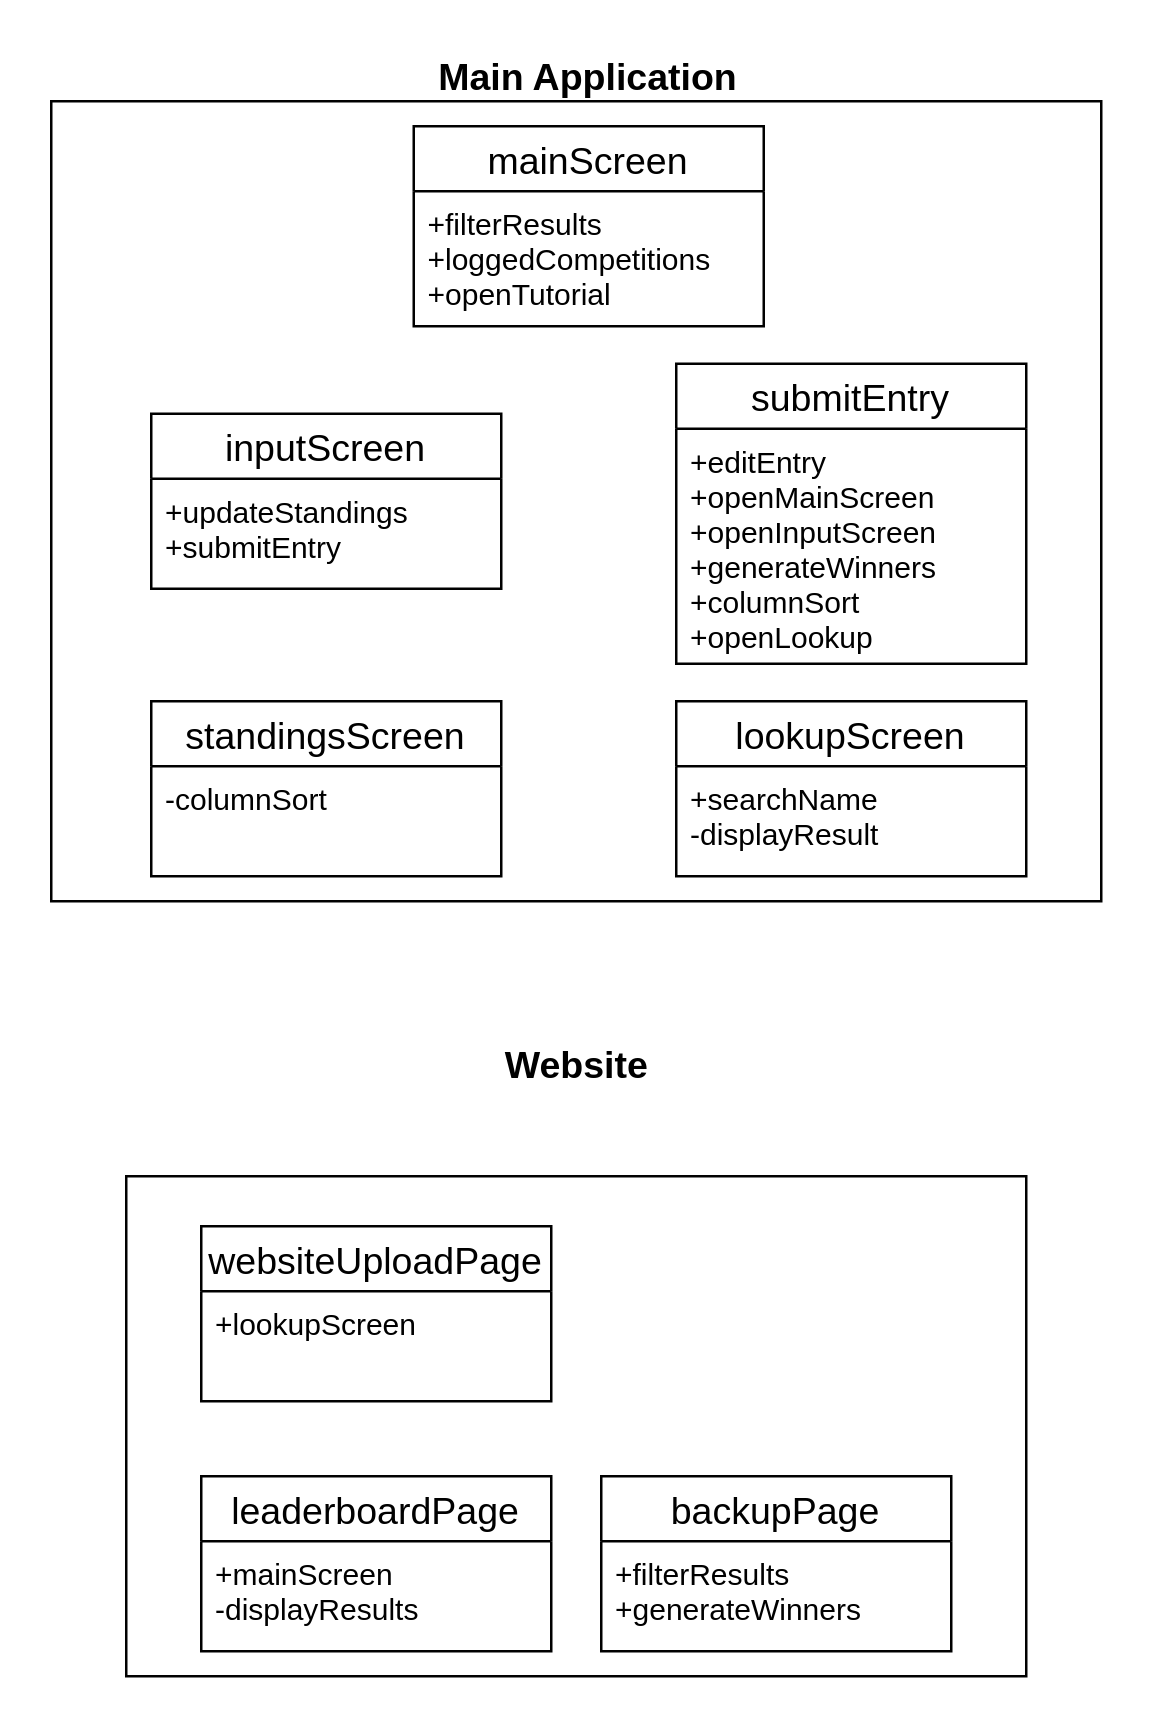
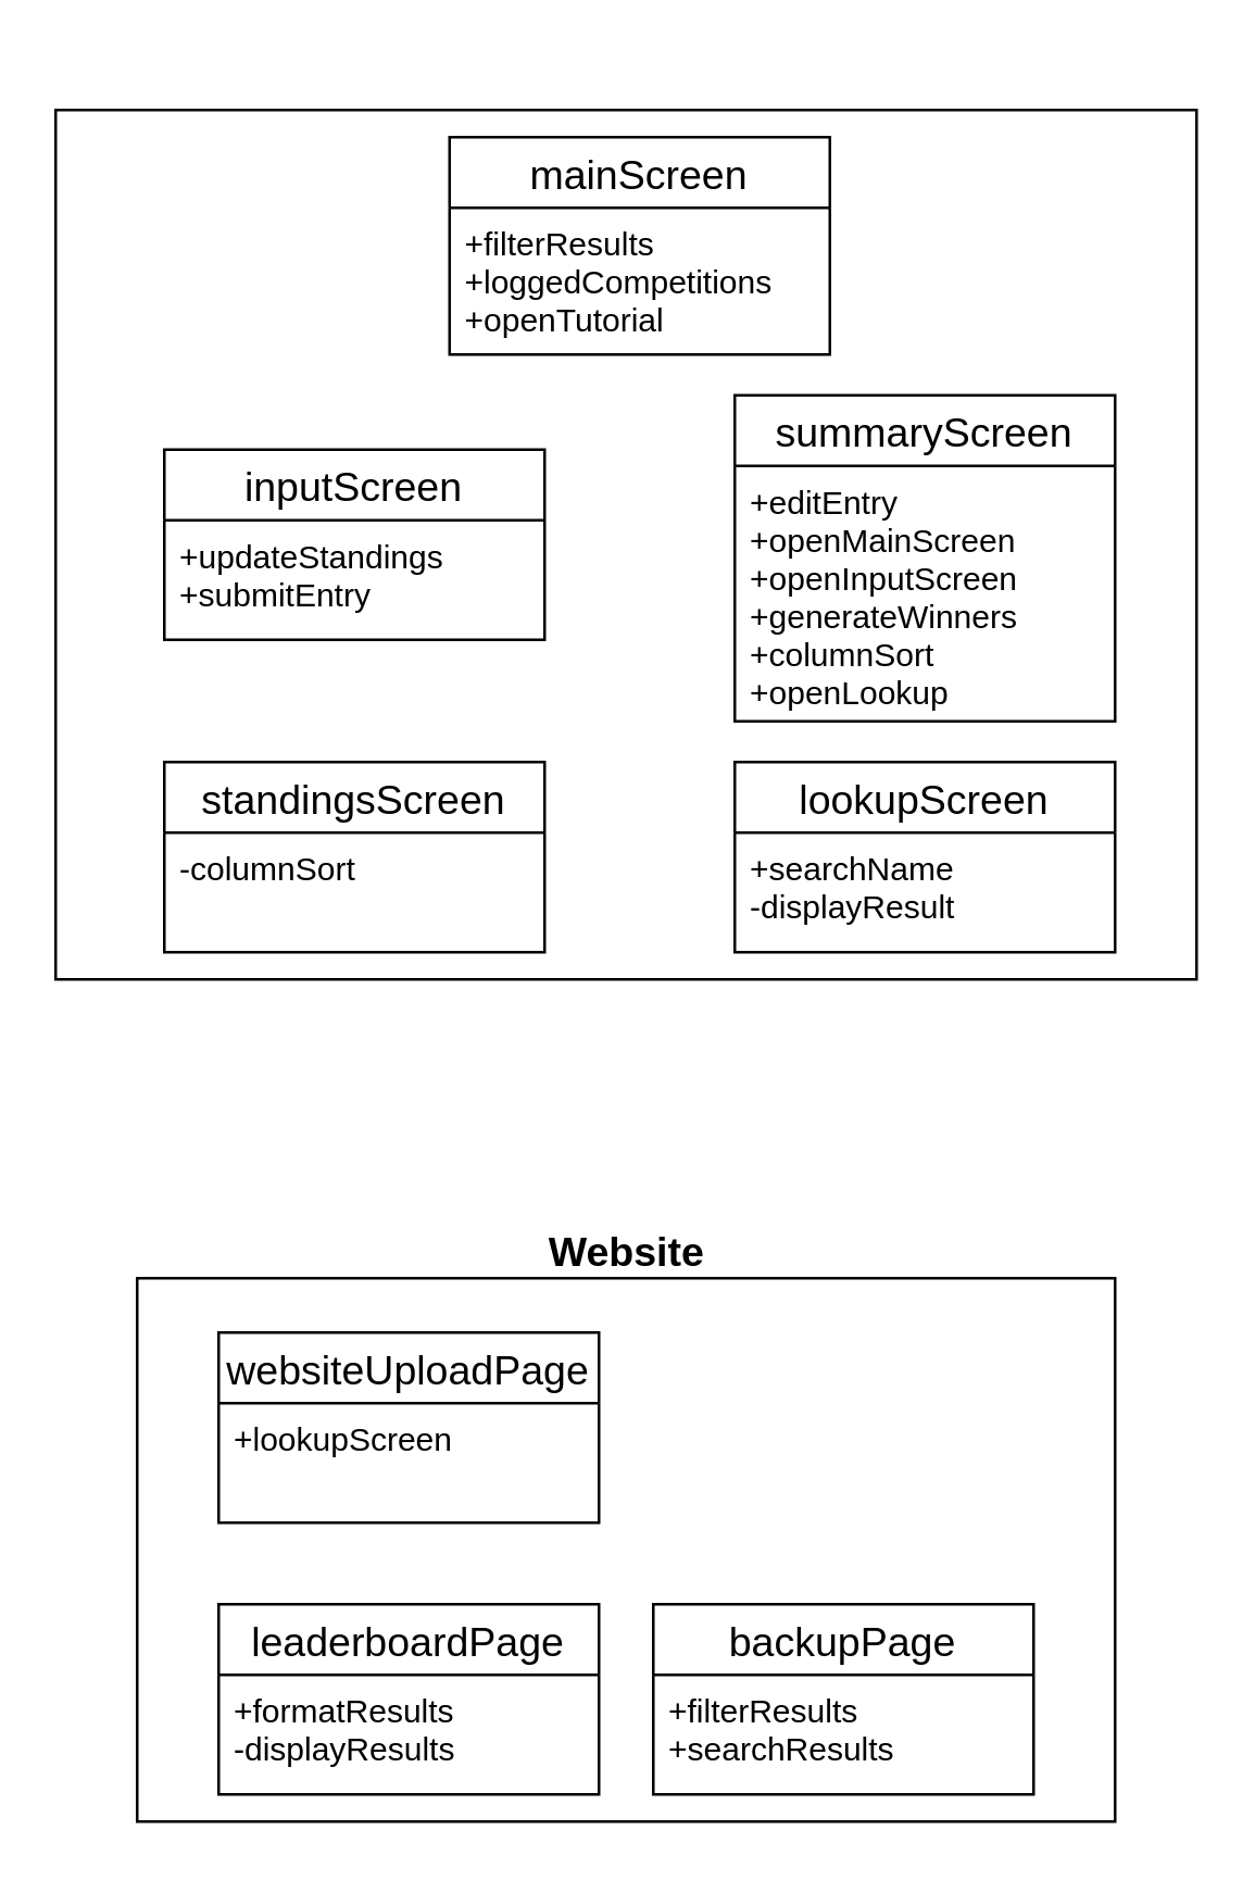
  <mxCell id="0" />
  <mxCell id="1" parent="0" />
  <mxCell id="2" value="" style="rounded=0;whiteSpace=wrap;html=1;fontSize=15;" parent="1" vertex="1"><mxGeometry x="50" y="470" width="360" height="200" as="geometry" /></mxCell>
  <mxCell id="3" value="" style="rounded=0;whiteSpace=wrap;html=1;horizontal=0;" parent="1" vertex="1"><mxGeometry x="20" y="40" width="420" height="320" as="geometry" /></mxCell>
- <mxCell id="4" value="Main Application" style="text;html=1;strokeColor=none;fillColor=none;align=center;verticalAlign=middle;whiteSpace=wrap;rounded=0;fontSize=15;fontStyle=1" parent="1" vertex="1"><mxGeometry x="170" width="130" height="20" as="geometry" y="20" /></mxCell>
- <mxCell id="5" value="Website" style="text;html=1;strokeColor=none;fillColor=none;align=center;verticalAlign=middle;whiteSpace=wrap;rounded=0;fontSize=15;fontStyle=1" parent="1" vertex="1"><mxGeometry x="187.5" y="415" width="85" height="20" as="geometry" /></mxCell>
+ <mxCell id="5" value="Website" style="text;html=1;strokeColor=none;fillColor=none;align=center;verticalAlign=middle;whiteSpace=wrap;rounded=0;fontSize=15;fontStyle=1" parent="1" vertex="1"><mxGeometry x="187.5" y="450" width="85" height="20" as="geometry" /></mxCell>
  <mxCell id="6" value="mainScreen" style="swimlane;fontStyle=0;childLayout=stackLayout;horizontal=1;startSize=26;fillColor=none;horizontalStack=0;resizeParent=1;resizeParentMax=0;resizeLast=0;collapsible=1;marginBottom=0;fontSize=15;" parent="1" vertex="1"><mxGeometry x="165" y="50" width="140" height="80" as="geometry" /></mxCell>
  <mxCell id="7" value="+filterResults&#10;+loggedCompetitions&#10;+openTutorial" style="text;strokeColor=none;fillColor=none;align=left;verticalAlign=top;spacingLeft=4;spacingRight=4;overflow=hidden;rotatable=0;points=[[0,0.5],[1,0.5]];portConstraint=eastwest;" parent="6" vertex="1"><mxGeometry y="26" width="140" height="54" as="geometry" /></mxCell>
  <mxCell id="8" value="standingsScreen" style="swimlane;fontStyle=0;childLayout=stackLayout;horizontal=1;startSize=26;fillColor=none;horizontalStack=0;resizeParent=1;resizeParentMax=0;resizeLast=0;collapsible=1;marginBottom=0;fontSize=15;" parent="1" vertex="1"><mxGeometry x="60" y="280" width="140" height="70" as="geometry" /></mxCell>
  <mxCell id="9" value="-columnSort" style="text;strokeColor=none;fillColor=none;align=left;verticalAlign=top;spacingLeft=4;spacingRight=4;overflow=hidden;rotatable=0;points=[[0,0.5],[1,0.5]];portConstraint=eastwest;" parent="8" vertex="1"><mxGeometry y="26" width="140" height="44" as="geometry" /></mxCell>
  <mxCell id="10" value="lookupScreen" style="swimlane;fontStyle=0;childLayout=stackLayout;horizontal=1;startSize=26;fillColor=none;horizontalStack=0;resizeParent=1;resizeParentMax=0;resizeLast=0;collapsible=1;marginBottom=0;fontSize=15;" parent="1" vertex="1"><mxGeometry x="270" y="280" width="140" height="70" as="geometry" /></mxCell>
  <mxCell id="11" value="+searchName&#10;-displayResult" style="text;strokeColor=none;fillColor=none;align=left;verticalAlign=top;spacingLeft=4;spacingRight=4;overflow=hidden;rotatable=0;points=[[0,0.5],[1,0.5]];portConstraint=eastwest;" parent="10" vertex="1"><mxGeometry y="26" width="140" height="44" as="geometry" /></mxCell>
  <mxCell id="12" value="backupPage" style="swimlane;fontStyle=0;childLayout=stackLayout;horizontal=1;startSize=26;fillColor=none;horizontalStack=0;resizeParent=1;resizeParentMax=0;resizeLast=0;collapsible=1;marginBottom=0;fontSize=15;" parent="1" vertex="1"><mxGeometry x="240" y="590" width="140" height="70" as="geometry" /></mxCell>
- <mxCell id="13" value="+filterResults&#10;+generateWinners" style="text;strokeColor=none;fillColor=none;align=left;verticalAlign=top;spacingLeft=4;spacingRight=4;overflow=hidden;rotatable=0;points=[[0,0.5],[1,0.5]];portConstraint=eastwest;" parent="12" vertex="1"><mxGeometry y="26" width="140" height="44" as="geometry" /></mxCell>
+ <mxCell id="13" value="+filterResults&#10;+searchResults" style="text;strokeColor=none;fillColor=none;align=left;verticalAlign=top;spacingLeft=4;spacingRight=4;overflow=hidden;rotatable=0;points=[[0,0.5],[1,0.5]];portConstraint=eastwest;" parent="12" vertex="1"><mxGeometry y="26" width="140" height="44" as="geometry" /></mxCell>
  <mxCell id="14" value="leaderboardPage" style="swimlane;fontStyle=0;childLayout=stackLayout;horizontal=1;startSize=26;fillColor=none;horizontalStack=0;resizeParent=1;resizeParentMax=0;resizeLast=0;collapsible=1;marginBottom=0;fontSize=15;" parent="1" vertex="1"><mxGeometry x="80" y="590" width="140" height="70" as="geometry" /></mxCell>
- <mxCell id="15" value="+mainScreen&#10;-displayResults" style="text;strokeColor=none;fillColor=none;align=left;verticalAlign=top;spacingLeft=4;spacingRight=4;overflow=hidden;rotatable=0;points=[[0,0.5],[1,0.5]];portConstraint=eastwest;" parent="14" vertex="1"><mxGeometry y="26" width="140" height="44" as="geometry" /></mxCell>
+ <mxCell id="15" value="+formatResults&#10;-displayResults" style="text;strokeColor=none;fillColor=none;align=left;verticalAlign=top;spacingLeft=4;spacingRight=4;overflow=hidden;rotatable=0;points=[[0,0.5],[1,0.5]];portConstraint=eastwest;" parent="14" vertex="1"><mxGeometry y="26" width="140" height="44" as="geometry" /></mxCell>
  <mxCell id="16" value="websiteUploadPage" style="swimlane;fontStyle=0;childLayout=stackLayout;horizontal=1;startSize=26;fillColor=none;horizontalStack=0;resizeParent=1;resizeParentMax=0;resizeLast=0;collapsible=1;marginBottom=0;fontSize=15;" parent="1" vertex="1"><mxGeometry x="80" y="490" width="140" height="70" as="geometry" /></mxCell>
  <mxCell id="17" value="+lookupScreen" style="text;strokeColor=none;fillColor=none;align=left;verticalAlign=top;spacingLeft=4;spacingRight=4;overflow=hidden;rotatable=0;points=[[0,0.5],[1,0.5]];portConstraint=eastwest;" parent="16" vertex="1"><mxGeometry y="26" width="140" height="44" as="geometry" /></mxCell>
- <mxCell id="18" value="submitEntry" style="swimlane;fontStyle=0;childLayout=stackLayout;horizontal=1;startSize=26;fillColor=none;horizontalStack=0;resizeParent=1;resizeParentMax=0;resizeLast=0;collapsible=1;marginBottom=0;fontSize=15;" parent="1" vertex="1"><mxGeometry x="270" y="145" width="140" height="120" as="geometry" /></mxCell>
+ <mxCell id="18" value="summaryScreen" style="swimlane;fontStyle=0;childLayout=stackLayout;horizontal=1;startSize=26;fillColor=none;horizontalStack=0;resizeParent=1;resizeParentMax=0;resizeLast=0;collapsible=1;marginBottom=0;fontSize=15;" parent="1" vertex="1"><mxGeometry x="270" y="145" width="140" height="120" as="geometry" /></mxCell>
  <mxCell id="19" value="+editEntry&#10;+openMainScreen&#10;+openInputScreen&#10;+generateWinners&#10;+columnSort&#10;+openLookup" style="text;strokeColor=none;fillColor=none;align=left;verticalAlign=top;spacingLeft=4;spacingRight=4;overflow=hidden;rotatable=0;points=[[0,0.5],[1,0.5]];portConstraint=eastwest;" parent="18" vertex="1"><mxGeometry y="26" width="140" height="94" as="geometry" /></mxCell>
  <mxCell id="20" value="inputScreen" style="swimlane;fontStyle=0;childLayout=stackLayout;horizontal=1;startSize=26;fillColor=none;horizontalStack=0;resizeParent=1;resizeParentMax=0;resizeLast=0;collapsible=1;marginBottom=0;fontSize=15;" parent="1" vertex="1"><mxGeometry x="60" y="165" width="140" height="70" as="geometry" /></mxCell>
  <mxCell id="21" value="+updateStandings&#10;+submitEntry" style="text;strokeColor=none;fillColor=none;align=left;verticalAlign=top;spacingLeft=4;spacingRight=4;overflow=hidden;rotatable=0;points=[[0,0.5],[1,0.5]];portConstraint=eastwest;" parent="20" vertex="1"><mxGeometry y="26" width="140" height="44" as="geometry" /></mxCell>
